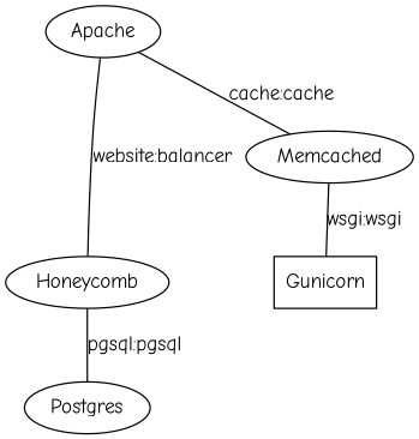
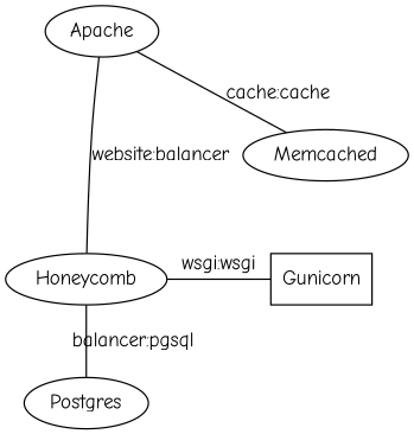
  graph {
    fontname="Comic Neue"
    node [fontname="Comic Neue"]
    edge [fontname="Comic Neue"]
    Gunicorn [shape=box]
    Honeycomb
    Postgres
    Apache
    Memcached
    subgraph sub_1 {
      rank=same
      Gunicorn
      Honeycomb
    }
-   Memcached -- Gunicorn [label="wsgi:wsgi"]
-   Honeycomb -- Postgres [label="pgsql:pgsql"]
+   Honeycomb -- Gunicorn [label="wsgi:wsgi"]
+   Honeycomb -- Postgres [label="balancer:pgsql"]
    Apache -- Honeycomb [label="website:balancer"]
    Apache -- Memcached [label="cache:cache"]
  }
